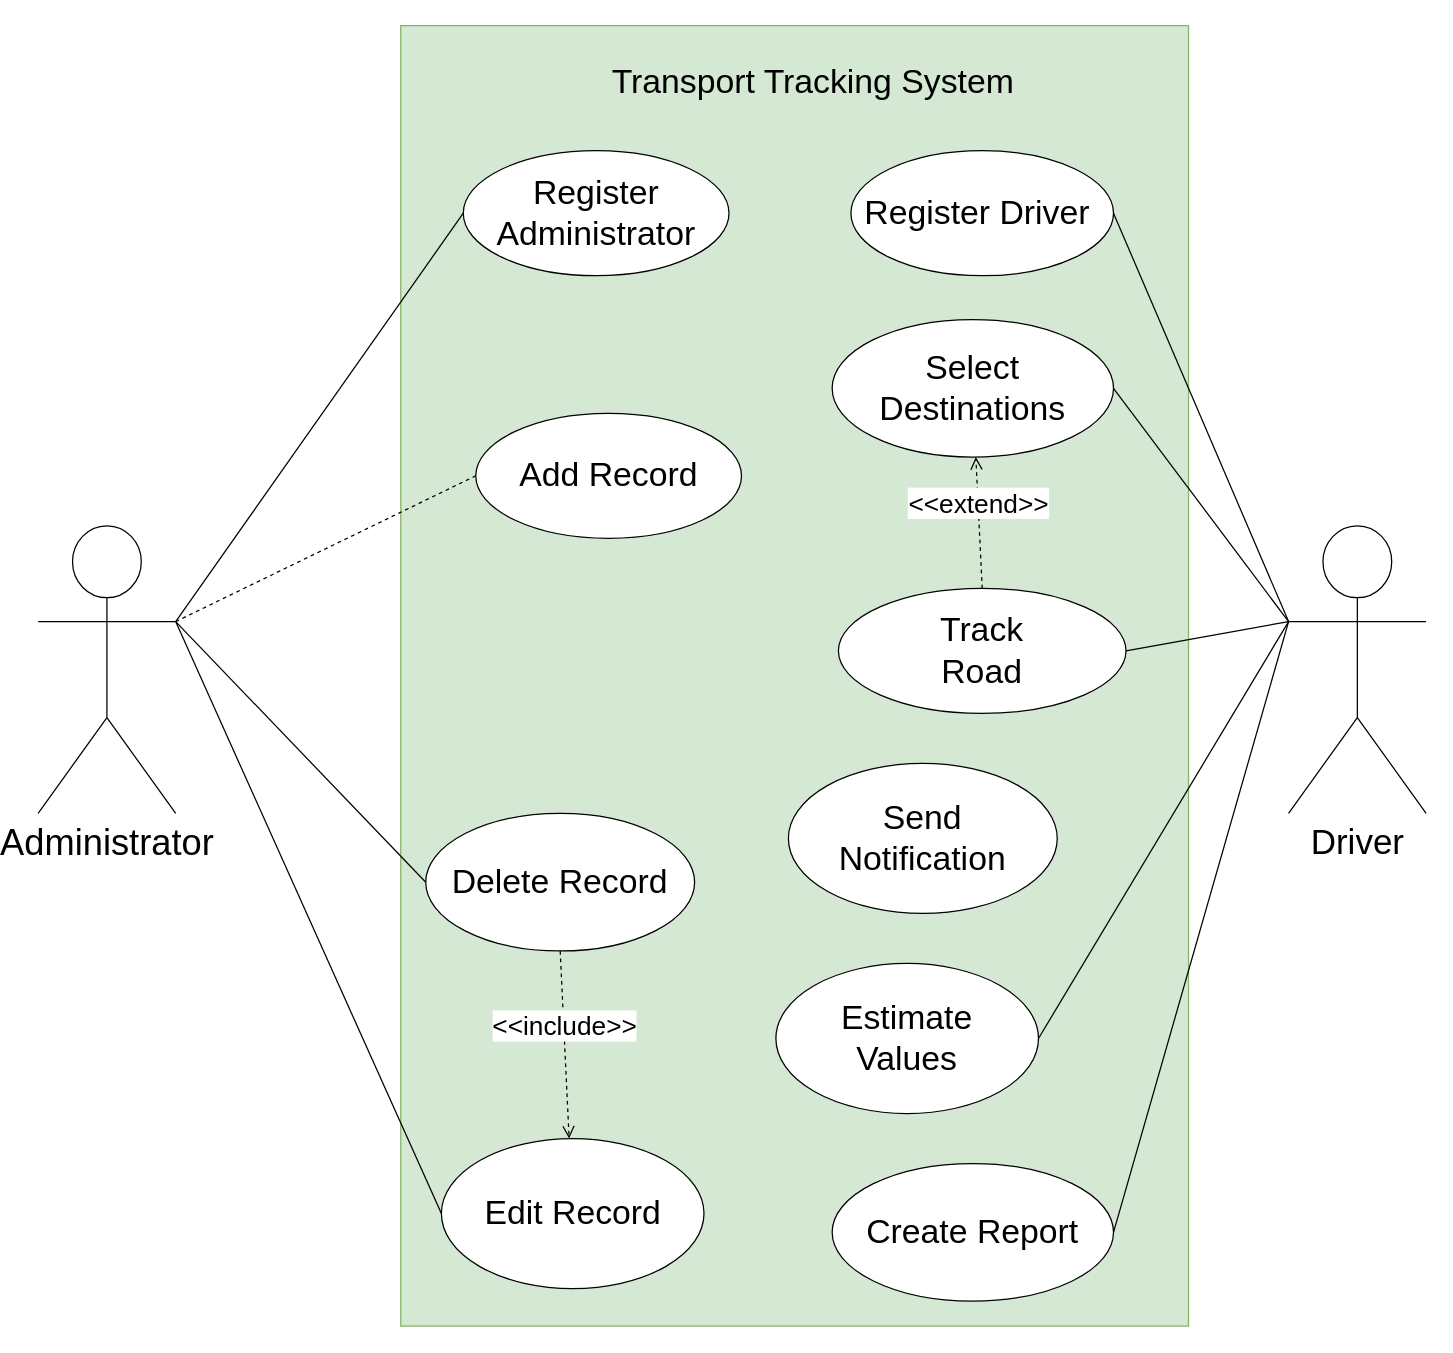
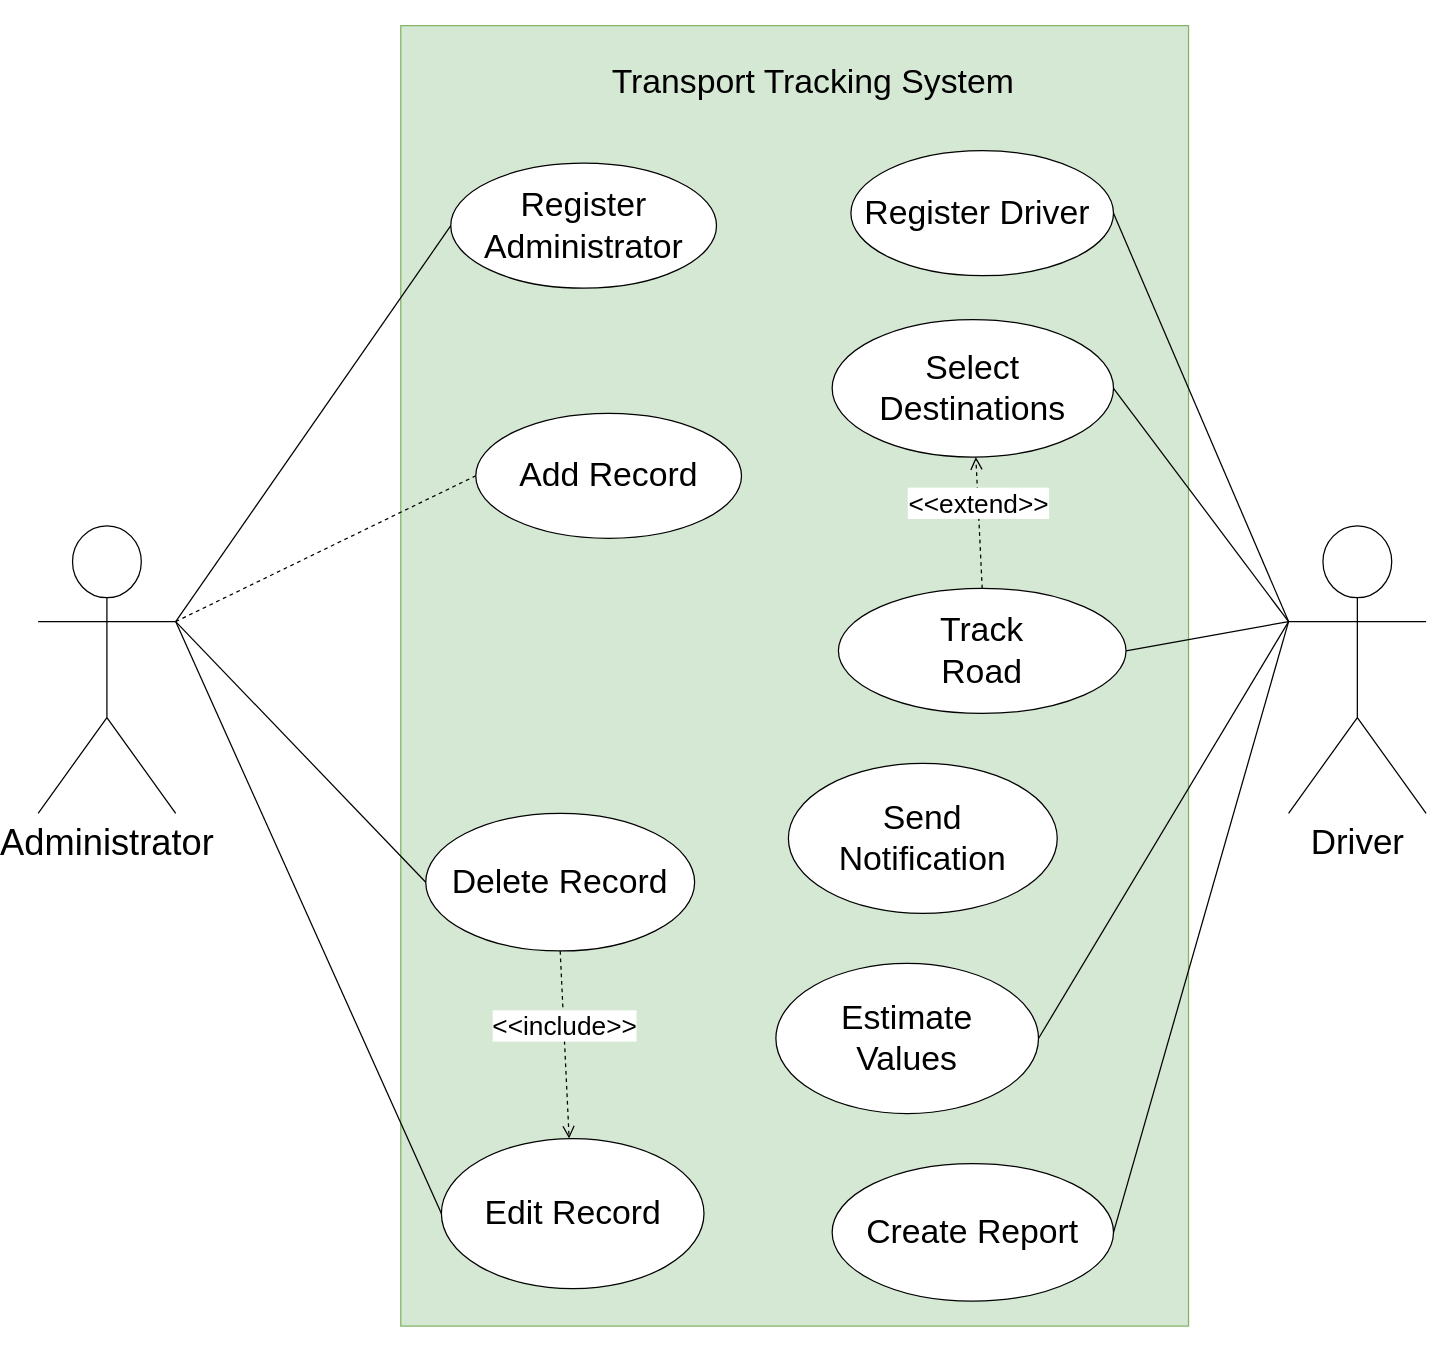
  <mxCell id="0" />
  <mxCell id="1" parent="0" />
  <mxCell id="2" value="Administrator" style="shape=umlActor;verticalLabelPosition=bottom;verticalAlign=top;html=1;outlineConnect=0;fontSize=29;" parent="1" vertex="1"><mxGeometry x="20" y="420" width="110" height="230" as="geometry" /></mxCell>
  <mxCell id="3" value="" style="rounded=0;whiteSpace=wrap;html=1;direction=north;fillColor=#d5e8d4;strokeColor=#82b366;" parent="1" vertex="1"><mxGeometry x="310" y="20" width="630" height="1040" as="geometry" /></mxCell>
  <mxCell id="4" value="Driver" style="shape=umlActor;verticalLabelPosition=bottom;verticalAlign=top;html=1;outlineConnect=0;fontSize=28;" parent="1" vertex="1"><mxGeometry x="1020" y="420" width="110" height="230" as="geometry" /></mxCell>
  <mxCell id="5" value="Transport Tracking System" style="text;html=1;strokeColor=none;fillColor=none;align=center;verticalAlign=middle;whiteSpace=wrap;rounded=0;fontSize=27;" parent="1" vertex="1"><mxGeometry x="450" y="30" width="380" height="70" as="geometry" /></mxCell>
  <mxCell id="6" value="Add Record" style="ellipse;whiteSpace=wrap;html=1;fontSize=27;" parent="1" vertex="1"><mxGeometry x="370" y="330" width="212.5" height="100" as="geometry" /></mxCell>
  <mxCell id="7" value="Delete Record" style="ellipse;whiteSpace=wrap;html=1;fontSize=27;movable=1;resizable=1;rotatable=1;deletable=1;editable=1;connectable=1;" parent="1" vertex="1"><mxGeometry x="330" y="650" width="215" height="110" as="geometry" /></mxCell>
  <mxCell id="8" value="Edit Record" style="ellipse;whiteSpace=wrap;html=1;fontSize=27;" parent="1" vertex="1"><mxGeometry x="342.5" y="910" width="210" height="120" as="geometry" /></mxCell>
- <mxCell id="9" value="Register Administrator" style="ellipse;whiteSpace=wrap;html=1;fontSize=27;" parent="1" vertex="1"><mxGeometry x="360" y="120" width="212.5" height="100" as="geometry" /></mxCell>
+ <mxCell id="9" value="Register Administrator" style="ellipse;whiteSpace=wrap;html=1;fontSize=27;" parent="1" vertex="1"><mxGeometry x="350" y="130" width="212.5" height="100" as="geometry" /></mxCell>
  <mxCell id="10" value="" style="endArrow=none;html=1;rounded=0;fontSize=27;entryX=0;entryY=0.5;entryDx=0;entryDy=0;exitX=1;exitY=0.333;exitDx=0;exitDy=0;exitPerimeter=0;" parent="1" target="9" edge="1" source="2"><mxGeometry width="50" height="50" relative="1" as="geometry"><mxPoint x="130" y="550" as="sourcePoint" /><mxPoint x="250" y="510" as="targetPoint" /></mxGeometry></mxCell>
  <mxCell id="11" value="" style="endArrow=none;html=1;rounded=0;fontSize=27;exitX=1;exitY=0.333;exitDx=0;exitDy=0;exitPerimeter=0;entryX=0;entryY=0.5;entryDx=0;entryDy=0;dashed=1;" parent="1" source="2" target="6" edge="1"><mxGeometry width="50" height="50" relative="1" as="geometry"><mxPoint x="230" y="600" as="sourcePoint" /><mxPoint x="280" y="550" as="targetPoint" /></mxGeometry></mxCell>
  <mxCell id="12" value="" style="endArrow=none;html=1;rounded=0;fontSize=27;entryX=0;entryY=0.5;entryDx=0;entryDy=0;exitX=1;exitY=0.333;exitDx=0;exitDy=0;exitPerimeter=0;" parent="1" target="8" edge="1" source="2"><mxGeometry width="50" height="50" relative="1" as="geometry"><mxPoint y="560" as="sourcePoint" x="140" /><mxPoint x="270" y="620" as="targetPoint" /></mxGeometry></mxCell>
  <mxCell id="13" value="Register Driver&amp;nbsp;" style="ellipse;whiteSpace=wrap;html=1;fontSize=27;" parent="1" vertex="1"><mxGeometry x="670" y="120" width="210" height="100" as="geometry" /></mxCell>
  <mxCell id="14" value="Select&lt;br/&gt;Destinations" style="ellipse;whiteSpace=wrap;html=1;fontSize=27;" parent="1" vertex="1"><mxGeometry x="655" y="255" width="225" height="110" as="geometry" /></mxCell>
  <mxCell id="15" value="Track&lt;br/&gt;Road" style="ellipse;whiteSpace=wrap;html=1;fontSize=27;" parent="1" vertex="1"><mxGeometry x="660" y="470" width="230" height="100" as="geometry" /></mxCell>
  <mxCell id="16" value="Send&lt;br/&gt;Notification" style="ellipse;whiteSpace=wrap;html=1;fontSize=27;" parent="1" vertex="1"><mxGeometry x="620" y="610" width="215" height="120" as="geometry" /></mxCell>
  <mxCell id="17" value="Estimate&lt;br/&gt;Values" style="ellipse;whiteSpace=wrap;html=1;fontSize=27;" parent="1" vertex="1"><mxGeometry x="610" y="770" width="210" height="120" as="geometry" /></mxCell>
  <mxCell id="18" value="Create Report" style="ellipse;whiteSpace=wrap;html=1;fontSize=27;" parent="1" vertex="1"><mxGeometry x="655" y="930" width="225" height="110" as="geometry" /></mxCell>
  <mxCell id="19" value="" style="endArrow=none;html=1;rounded=0;fontSize=27;exitX=1;exitY=0.5;exitDx=0;exitDy=0;entryX=0;entryY=0.333;entryDx=0;entryDy=0;entryPerimeter=0;" parent="1" source="13" target="4" edge="1"><mxGeometry width="50" height="50" relative="1" as="geometry"><mxPoint x="860" y="580" as="sourcePoint" /><mxPoint x="920" y="520" as="targetPoint" /></mxGeometry></mxCell>
  <mxCell id="20" value="" style="endArrow=none;html=1;rounded=0;fontSize=27;exitX=1;exitY=0.5;exitDx=0;exitDy=0;entryX=0;entryY=0.333;entryDx=0;entryDy=0;entryPerimeter=0;" parent="1" source="14" target="4" edge="1"><mxGeometry width="50" height="50" relative="1" as="geometry"><mxPoint x="860" y="580" as="sourcePoint" /><mxPoint x="910" y="530" as="targetPoint" /></mxGeometry></mxCell>
  <mxCell id="21" value="" style="endArrow=none;html=1;rounded=0;fontSize=27;exitX=1;exitY=0.5;exitDx=0;exitDy=0;entryX=0;entryY=0.333;entryDx=0;entryDy=0;entryPerimeter=0;" parent="1" source="15" edge="1" target="4"><mxGeometry width="50" height="50" relative="1" as="geometry"><mxPoint x="860" y="580" as="sourcePoint" /><mxPoint x="1010" y="510" as="targetPoint" /></mxGeometry></mxCell>
  <mxCell id="22" value="" style="endArrow=none;html=1;rounded=0;fontSize=27;entryX=0;entryY=0.333;entryDx=0;entryDy=0;entryPerimeter=0;exitX=1;exitY=0.5;exitDx=0;exitDy=0;" parent="1" target="4" edge="1" source="17"><mxGeometry width="50" height="50" relative="1" as="geometry"><mxPoint x="770" y="840" as="sourcePoint" /><mxPoint x="820" y="790" as="targetPoint" /></mxGeometry></mxCell>
  <mxCell id="23" value="" style="endArrow=none;html=1;rounded=0;fontSize=27;entryX=0;entryY=0.333;entryDx=0;entryDy=0;entryPerimeter=0;exitX=1;exitY=0.5;exitDx=0;exitDy=0;" parent="1" source="18" target="4" edge="1"><mxGeometry width="50" height="50" relative="1" as="geometry"><mxPoint x="740" y="960" as="sourcePoint" /><mxPoint x="790" y="910" as="targetPoint" /></mxGeometry></mxCell>
  <mxCell id="24" value="" style="endArrow=none;html=1;rounded=0;entryX=0;entryY=0.5;entryDx=0;entryDy=0;exitX=1;exitY=0.333;exitDx=0;exitDy=0;exitPerimeter=0;" edge="1" parent="1" source="2" target="7"><mxGeometry width="50" height="50" relative="1" as="geometry"><mxPoint x="130" y="550" as="sourcePoint" /><mxPoint x="270" y="630" as="targetPoint" /></mxGeometry></mxCell>
  <mxCell id="25" value="&amp;lt;&amp;lt;include&amp;gt;&amp;gt;" style="html=1;verticalAlign=bottom;endArrow=open;dashed=1;endSize=8;rounded=0;fontSize=21;exitX=0.5;exitY=1;exitDx=0;exitDy=0;" edge="1" parent="1" source="7" target="8"><mxGeometry relative="1" as="geometry"><mxPoint x="460" y="850" as="sourcePoint" /><mxPoint x="380" y="850" as="targetPoint" /></mxGeometry></mxCell>
  <mxCell id="26" value="&amp;lt;&amp;lt;extend&amp;gt;&amp;gt;" style="html=1;verticalAlign=bottom;endArrow=open;dashed=1;endSize=8;rounded=0;fontSize=21;exitX=0.5;exitY=0;exitDx=0;exitDy=0;" edge="1" parent="1" source="15" target="14"><mxGeometry relative="1" as="geometry"><mxPoint x="550" y="600" as="sourcePoint" /><mxPoint x="470" y="600" as="targetPoint" /></mxGeometry></mxCell>
